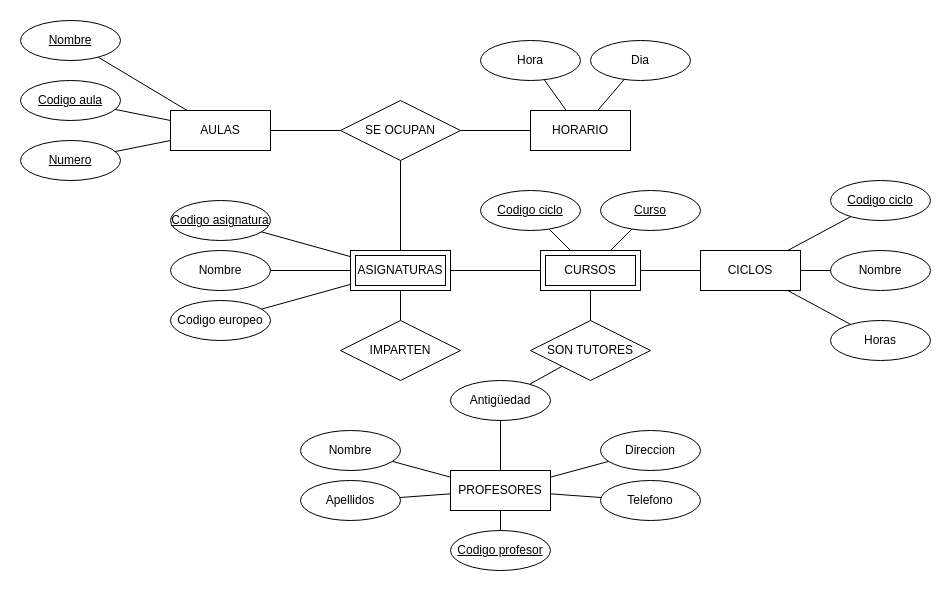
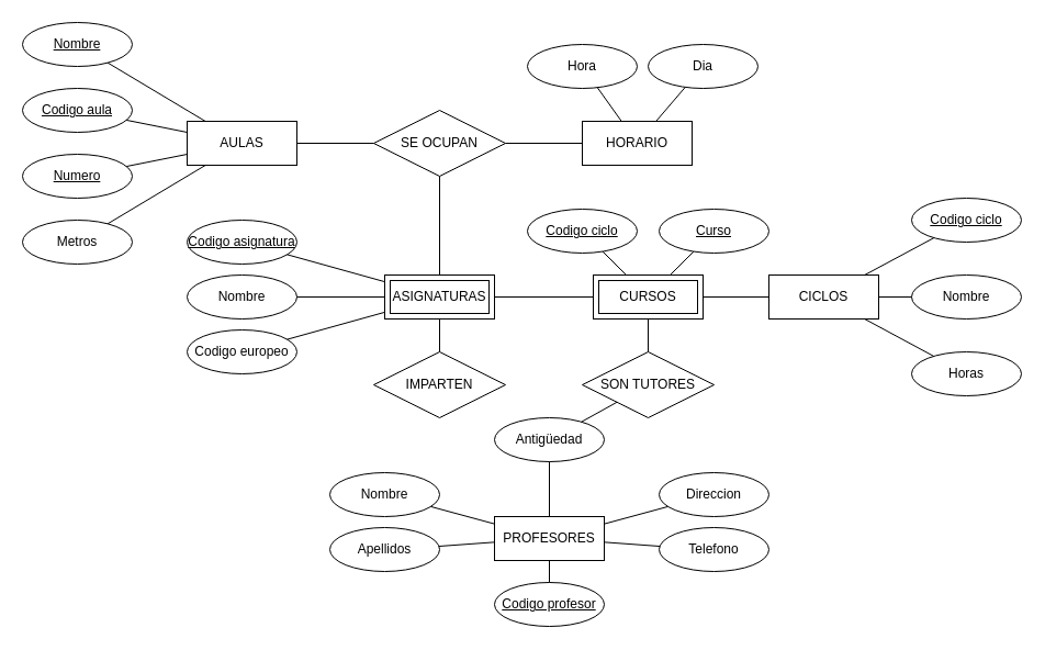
  <mxCell id="0" />
  <mxCell id="1" parent="0" />
  <mxCell id="2" value="AULAS" style="whiteSpace=wrap;html=1;align=center;" parent="1" vertex="1"><mxGeometry x="170" y="110" width="100" height="40" as="geometry" /></mxCell>
  <mxCell id="3" value="&lt;u&gt;Codigo aula&lt;/u&gt;" style="ellipse;whiteSpace=wrap;html=1;align=center;" parent="1" vertex="1"><mxGeometry x="20" y="80" width="100" height="40" as="geometry" /></mxCell>
  <mxCell id="4" value="&lt;u&gt;Numero&lt;span style=&quot;color: rgba(0 , 0 , 0 , 0) ; font-family: monospace ; font-size: 0px&quot;&gt;%3CmxGraphModel%3E%3Croot%3E%3CmxCell%20id%3D%220%22%2F%3E%3CmxCell%20id%3D%221%22%20parent%3D%220%22%2F%3E%3CmxCell%20id%3D%222%22%20value%3D%22Attribute%22%20style%3D%22ellipse%3BwhiteSpace%3Dwrap%3Bhtml%3D1%3Balign%3Dcenter%3B%22%20vertex%3D%221%22%20parent%3D%221%22%3E%3CmxGeometry%20x%3D%22160%22%20y%3D%22160%22%20width%3D%22100%22%20height%3D%2240%22%20as%3D%22geometry%22%2F%3E%3C%2FmxCell%3E%3C%2Froot%3E%3C%2FmxGraphModel%3E&lt;/span&gt;&lt;/u&gt;" style="ellipse;whiteSpace=wrap;html=1;align=center;" parent="1" vertex="1"><mxGeometry x="20" y="140" width="100" height="40" as="geometry" /></mxCell>
  <mxCell id="5" value="&lt;u&gt;Nombre&lt;/u&gt;" style="ellipse;whiteSpace=wrap;html=1;align=center;" parent="1" vertex="1"><mxGeometry x="20" y="20" width="100" height="40" as="geometry" /></mxCell>
+ <mxCell id="6" value="Metros" style="ellipse;whiteSpace=wrap;html=1;align=center;" parent="1" vertex="1"><mxGeometry x="20" y="200" width="100" height="40" as="geometry" /></mxCell>
  <mxCell id="7" value="HORARIO" style="whiteSpace=wrap;html=1;align=center;" parent="1" vertex="1"><mxGeometry x="530" y="110" width="100" height="40" as="geometry" /></mxCell>
  <mxCell id="8" value="SE OCUPAN" style="shape=rhombus;perimeter=rhombusPerimeter;whiteSpace=wrap;html=1;align=center;" parent="1" vertex="1"><mxGeometry x="340" y="100" width="120" height="60" as="geometry" /></mxCell>
  <mxCell id="9" value="Hora" style="ellipse;whiteSpace=wrap;html=1;align=center;" parent="1" vertex="1"><mxGeometry x="480" y="40" width="100" height="40" as="geometry" /></mxCell>
  <mxCell id="10" value="Dia" style="ellipse;whiteSpace=wrap;html=1;align=center;" parent="1" vertex="1"><mxGeometry x="590" y="40" width="100" height="40" as="geometry" /></mxCell>
  <mxCell id="11" value="Nombre" style="ellipse;whiteSpace=wrap;html=1;align=center;" parent="1" vertex="1"><mxGeometry x="170" y="250" width="100" height="40" as="geometry" /></mxCell>
  <mxCell id="12" value="&lt;u&gt;Codigo asignatura&lt;/u&gt;" style="ellipse;whiteSpace=wrap;html=1;align=center;" parent="1" vertex="1"><mxGeometry x="170" y="200" width="100" height="40" as="geometry" /></mxCell>
  <mxCell id="13" value="Codigo europeo" style="ellipse;whiteSpace=wrap;html=1;align=center;" parent="1" vertex="1"><mxGeometry x="170" y="300" width="100" height="40" as="geometry" /></mxCell>
  <mxCell id="14" value="CURSOS" style="shape=ext;margin=3;double=1;whiteSpace=wrap;html=1;align=center;" vertex="1" parent="1"><mxGeometry x="540" y="250" width="100" height="40" as="geometry" /></mxCell>
  <mxCell id="15" value="ASIGNATURAS" style="shape=ext;margin=3;double=1;whiteSpace=wrap;html=1;align=center;" vertex="1" parent="1"><mxGeometry x="350" y="250" width="100" height="40" as="geometry" /></mxCell>
  <mxCell id="16" value="CICLOS" style="whiteSpace=wrap;html=1;align=center;" vertex="1" parent="1"><mxGeometry x="700" y="250" width="100" height="40" as="geometry" /></mxCell>
  <mxCell id="17" value="&lt;u&gt;Codigo ciclo&lt;/u&gt;" style="ellipse;whiteSpace=wrap;html=1;align=center;" vertex="1" parent="1"><mxGeometry x="830" y="180" width="100" height="40" as="geometry" /></mxCell>
  <mxCell id="18" value="Nombre" style="ellipse;whiteSpace=wrap;html=1;align=center;" vertex="1" parent="1"><mxGeometry x="830" y="250" width="100" height="40" as="geometry" /></mxCell>
  <mxCell id="19" value="Horas" style="ellipse;whiteSpace=wrap;html=1;align=center;" vertex="1" parent="1"><mxGeometry x="830" y="320" width="100" height="40" as="geometry" /></mxCell>
  <mxCell id="20" value="&lt;u&gt;Codigo ciclo&lt;/u&gt;" style="ellipse;whiteSpace=wrap;html=1;align=center;" vertex="1" parent="1"><mxGeometry x="480" y="190" width="100" height="40" as="geometry" /></mxCell>
  <mxCell id="21" value="&lt;u&gt;Curso&lt;/u&gt;" style="ellipse;whiteSpace=wrap;html=1;align=center;" vertex="1" parent="1"><mxGeometry x="600" y="190" width="100" height="40" as="geometry" /></mxCell>
  <mxCell id="22" value="" style="endArrow=none;html=1;rounded=0;" edge="1" parent="1" source="5" target="2"><mxGeometry relative="1" as="geometry"><mxPoint x="440" y="200" as="sourcePoint" /><mxPoint x="600" y="200" as="targetPoint" /></mxGeometry></mxCell>
  <mxCell id="23" value="" style="endArrow=none;html=1;rounded=0;" edge="1" parent="1" source="3" target="2"><mxGeometry relative="1" as="geometry"><mxPoint x="107.625" y="66.67" as="sourcePoint" /><mxPoint x="196.667" y="120" as="targetPoint" /></mxGeometry></mxCell>
  <mxCell id="24" value="" style="endArrow=none;html=1;rounded=0;" edge="1" parent="1" source="4" target="2"><mxGeometry relative="1" as="geometry"><mxPoint x="117.625" y="76.67" as="sourcePoint" /><mxPoint x="206.667" y="130" as="targetPoint" /></mxGeometry></mxCell>
+ <mxCell id="25" value="" style="endArrow=none;html=1;rounded=0;" edge="1" parent="1" source="6" target="2"><mxGeometry relative="1" as="geometry"><mxPoint x="127.625" y="86.67" as="sourcePoint" /><mxPoint x="216.667" y="140" as="targetPoint" /></mxGeometry></mxCell>
  <mxCell id="26" value="" style="endArrow=none;html=1;rounded=0;" edge="1" parent="1" source="2" target="8"><mxGeometry relative="1" as="geometry"><mxPoint x="137.625" y="96.67" as="sourcePoint" /><mxPoint x="226.667" y="150" as="targetPoint" /></mxGeometry></mxCell>
  <mxCell id="27" value="" style="endArrow=none;html=1;rounded=0;" edge="1" parent="1" source="8" target="7"><mxGeometry relative="1" as="geometry"><mxPoint x="147.625" y="106.67" as="sourcePoint" /><mxPoint x="236.667" y="160" as="targetPoint" /></mxGeometry></mxCell>
  <mxCell id="28" value="" style="endArrow=none;html=1;rounded=0;" edge="1" parent="1" source="7" target="9"><mxGeometry relative="1" as="geometry"><mxPoint x="470" y="140" as="sourcePoint" /><mxPoint x="540" y="140" as="targetPoint" /></mxGeometry></mxCell>
  <mxCell id="29" value="" style="endArrow=none;html=1;rounded=0;" edge="1" parent="1" source="7" target="10"><mxGeometry relative="1" as="geometry"><mxPoint x="480" y="150" as="sourcePoint" /><mxPoint x="640" y="80" as="targetPoint" /></mxGeometry></mxCell>
  <mxCell id="30" value="" style="endArrow=none;html=1;rounded=0;" edge="1" parent="1" source="8" target="15"><mxGeometry relative="1" as="geometry"><mxPoint x="490" y="160" as="sourcePoint" /><mxPoint x="560" y="160" as="targetPoint" /></mxGeometry></mxCell>
  <mxCell id="31" value="" style="endArrow=none;html=1;rounded=0;" edge="1" parent="1" source="12" target="15"><mxGeometry relative="1" as="geometry"><mxPoint x="500" y="170" as="sourcePoint" /><mxPoint x="570" y="170" as="targetPoint" /></mxGeometry></mxCell>
  <mxCell id="32" value="" style="endArrow=none;html=1;rounded=0;" edge="1" parent="1" source="11" target="15"><mxGeometry relative="1" as="geometry"><mxPoint x="510" y="180" as="sourcePoint" /><mxPoint x="580" y="180" as="targetPoint" /></mxGeometry></mxCell>
  <mxCell id="33" value="" style="endArrow=none;html=1;rounded=0;" edge="1" parent="1" source="13" target="15"><mxGeometry relative="1" as="geometry"><mxPoint x="520" y="190" as="sourcePoint" /><mxPoint x="590" y="190" as="targetPoint" /></mxGeometry></mxCell>
  <mxCell id="34" value="" style="endArrow=none;html=1;rounded=0;" edge="1" parent="1" source="15" target="14"><mxGeometry relative="1" as="geometry"><mxPoint x="530" y="200" as="sourcePoint" /><mxPoint x="600" y="200" as="targetPoint" /></mxGeometry></mxCell>
  <mxCell id="35" value="" style="endArrow=none;html=1;rounded=0;" edge="1" parent="1" source="20" target="14"><mxGeometry relative="1" as="geometry"><mxPoint x="540" y="210" as="sourcePoint" /><mxPoint x="610" y="210" as="targetPoint" /></mxGeometry></mxCell>
  <mxCell id="36" value="" style="endArrow=none;html=1;rounded=0;" edge="1" parent="1" source="14" target="21"><mxGeometry relative="1" as="geometry"><mxPoint x="550" y="220" as="sourcePoint" /><mxPoint x="620" y="220" as="targetPoint" /></mxGeometry></mxCell>
  <mxCell id="37" value="" style="endArrow=none;html=1;rounded=0;" edge="1" parent="1" source="17" target="16"><mxGeometry relative="1" as="geometry"><mxPoint x="560" y="230" as="sourcePoint" /><mxPoint x="630" y="230" as="targetPoint" /></mxGeometry></mxCell>
  <mxCell id="38" value="" style="endArrow=none;html=1;rounded=0;" edge="1" parent="1" source="16" target="18"><mxGeometry relative="1" as="geometry"><mxPoint x="570" y="240" as="sourcePoint" /><mxPoint x="640" y="240" as="targetPoint" /></mxGeometry></mxCell>
  <mxCell id="39" value="" style="endArrow=none;html=1;rounded=0;" edge="1" parent="1" source="16" target="19"><mxGeometry relative="1" as="geometry"><mxPoint x="580" y="250" as="sourcePoint" /><mxPoint x="650" y="250" as="targetPoint" /></mxGeometry></mxCell>
  <mxCell id="40" value="" style="endArrow=none;html=1;rounded=0;" edge="1" parent="1" source="14" target="16"><mxGeometry relative="1" as="geometry"><mxPoint x="600" y="260" as="sourcePoint" /><mxPoint x="660" y="260" as="targetPoint" /></mxGeometry></mxCell>
  <mxCell id="41" value="SON TUTORES" style="shape=rhombus;perimeter=rhombusPerimeter;whiteSpace=wrap;html=1;align=center;" vertex="1" parent="1"><mxGeometry x="530" y="320" width="120" height="60" as="geometry" /></mxCell>
  <mxCell id="42" value="PROFESORES" style="whiteSpace=wrap;html=1;align=center;" vertex="1" parent="1"><mxGeometry x="450" y="470" width="100" height="40" as="geometry" /></mxCell>
  <mxCell id="43" value="IMPARTEN" style="shape=rhombus;perimeter=rhombusPerimeter;whiteSpace=wrap;html=1;align=center;" vertex="1" parent="1"><mxGeometry x="340" y="320" width="120" height="60" as="geometry" /></mxCell>
  <mxCell id="44" value="Antigüedad" style="ellipse;whiteSpace=wrap;html=1;align=center;" vertex="1" parent="1"><mxGeometry x="450" y="380" width="100" height="40" as="geometry" /></mxCell>
  <mxCell id="45" value="" style="endArrow=none;html=1;rounded=0;" edge="1" parent="1" source="15" target="43"><mxGeometry relative="1" as="geometry"><mxPoint x="500" y="310" as="sourcePoint" /><mxPoint x="660" y="310" as="targetPoint" /></mxGeometry></mxCell>
  <mxCell id="46" value="" style="endArrow=none;html=1;rounded=0;" edge="1" parent="1" source="41" target="14"><mxGeometry relative="1" as="geometry"><mxPoint x="420" y="310" as="sourcePoint" /><mxPoint x="420" y="340" as="targetPoint" /></mxGeometry></mxCell>
  <mxCell id="47" value="" style="endArrow=none;html=1;rounded=0;" edge="1" parent="1" source="44" target="41"><mxGeometry relative="1" as="geometry"><mxPoint x="430" y="320" as="sourcePoint" /><mxPoint x="430" y="350" as="targetPoint" /></mxGeometry></mxCell>
  <mxCell id="48" value="" style="endArrow=none;html=1;rounded=0;" edge="1" parent="1" source="44" target="42"><mxGeometry relative="1" as="geometry"><mxPoint x="440" y="330" as="sourcePoint" /><mxPoint x="440" y="360" as="targetPoint" /></mxGeometry></mxCell>
  <mxCell id="49" value="Apellidos" style="ellipse;whiteSpace=wrap;html=1;align=center;" vertex="1" parent="1"><mxGeometry x="300" y="480" width="100" height="40" as="geometry" /></mxCell>
  <mxCell id="50" value="Telefono" style="ellipse;whiteSpace=wrap;html=1;align=center;" vertex="1" parent="1"><mxGeometry x="600" y="480" width="100" height="40" as="geometry" /></mxCell>
  <mxCell id="51" value="Nombre" style="ellipse;whiteSpace=wrap;html=1;align=center;" vertex="1" parent="1"><mxGeometry x="300" y="430" width="100" height="40" as="geometry" /></mxCell>
  <mxCell id="52" value="&lt;u&gt;Codigo profesor&lt;/u&gt;" style="ellipse;whiteSpace=wrap;html=1;align=center;" vertex="1" parent="1"><mxGeometry x="450" y="530" width="100" height="40" as="geometry" /></mxCell>
  <mxCell id="53" value="Direccion" style="ellipse;whiteSpace=wrap;html=1;align=center;" vertex="1" parent="1"><mxGeometry x="600" y="430" width="100" height="40" as="geometry" /></mxCell>
  <mxCell id="54" value="" style="endArrow=none;html=1;rounded=0;" edge="1" parent="1" source="51" target="42"><mxGeometry relative="1" as="geometry"><mxPoint x="510" y="430" as="sourcePoint" /><mxPoint x="510" y="480" as="targetPoint" /></mxGeometry></mxCell>
  <mxCell id="55" value="" style="endArrow=none;html=1;rounded=0;" edge="1" parent="1" source="49" target="42"><mxGeometry relative="1" as="geometry"><mxPoint x="520" y="440" as="sourcePoint" /><mxPoint x="510" y="490" as="targetPoint" /></mxGeometry></mxCell>
  <mxCell id="56" value="" style="endArrow=none;html=1;rounded=0;" edge="1" parent="1" source="42" target="52"><mxGeometry relative="1" as="geometry"><mxPoint x="530" y="450" as="sourcePoint" /><mxPoint x="530" y="500" as="targetPoint" /></mxGeometry></mxCell>
  <mxCell id="57" value="" style="endArrow=none;html=1;rounded=0;" edge="1" parent="1" source="53" target="42"><mxGeometry relative="1" as="geometry"><mxPoint x="540" y="460" as="sourcePoint" /><mxPoint x="540" y="510" as="targetPoint" /></mxGeometry></mxCell>
  <mxCell id="58" value="" style="endArrow=none;html=1;rounded=0;" edge="1" parent="1" source="50" target="42"><mxGeometry relative="1" as="geometry"><mxPoint x="550" y="470" as="sourcePoint" /><mxPoint x="550" y="520" as="targetPoint" /></mxGeometry></mxCell>
